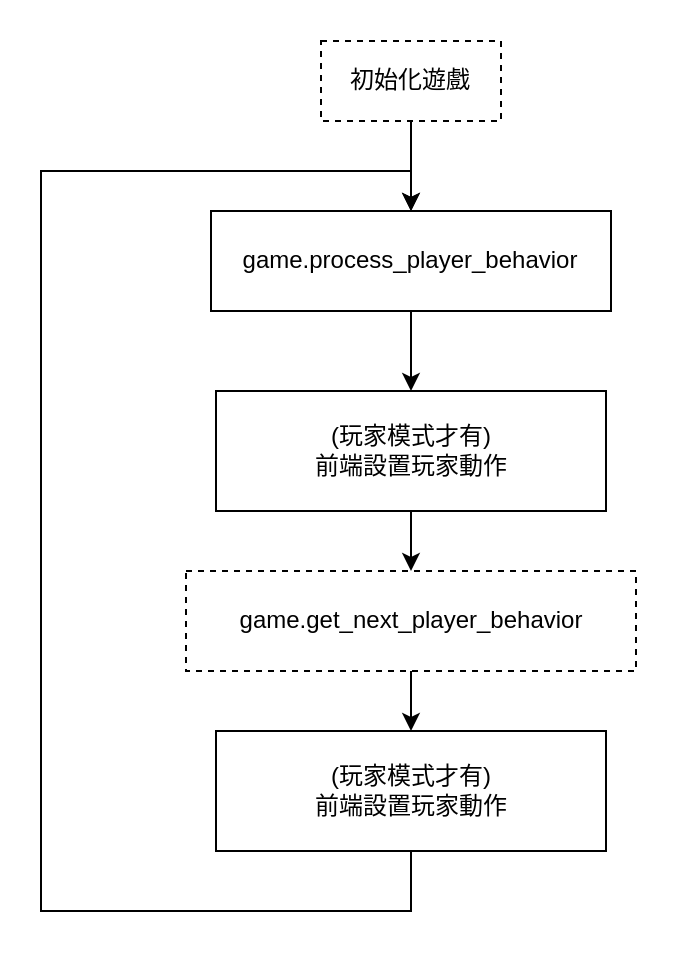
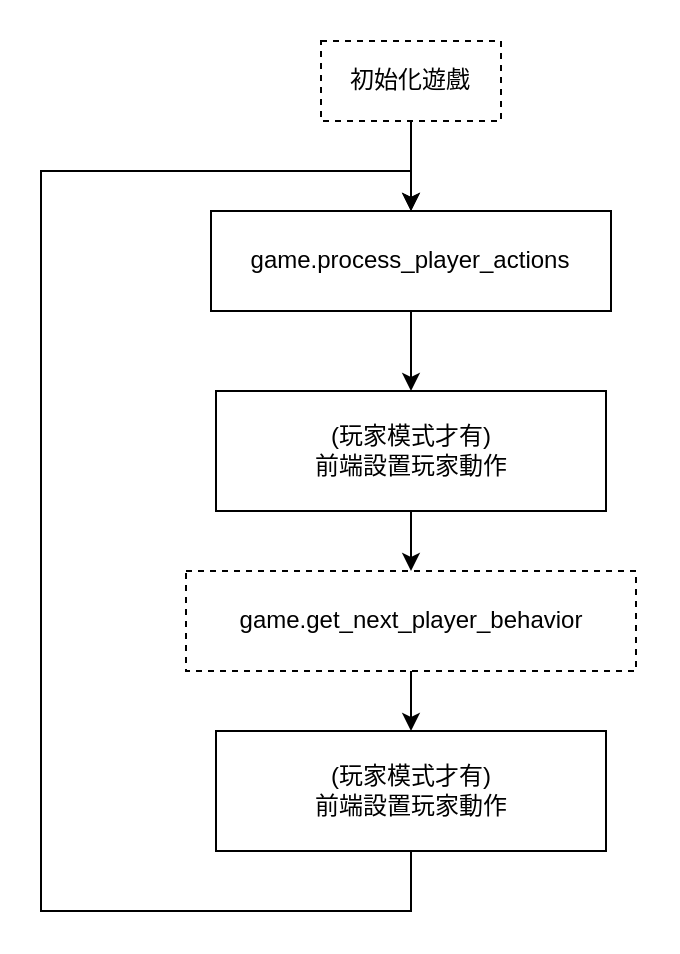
  <mxCell id="0" />
  <mxCell id="1" parent="0" />
  <mxCell id="2" style="edgeStyle=orthogonalEdgeStyle;rounded=0;orthogonalLoop=1;jettySize=auto;html=1;entryX=0.5;entryY=0;entryDx=0;entryDy=0;" edge="1" parent="1" source="3" target="5"><mxGeometry relative="1" as="geometry" /></mxCell>
  <mxCell id="3" value="初始化遊戲" style="rounded=0;whiteSpace=wrap;html=1;dashed=1;" vertex="1" parent="1"><mxGeometry x="160" y="20" width="90" height="40" as="geometry" /></mxCell>
  <mxCell id="4" style="edgeStyle=orthogonalEdgeStyle;rounded=0;orthogonalLoop=1;jettySize=auto;html=1;entryX=0.5;entryY=0;entryDx=0;entryDy=0;" edge="1" parent="1" source="5" target="7"><mxGeometry relative="1" as="geometry" /></mxCell>
- <mxCell id="5" value="game.process_player_behavior" style="rounded=0;whiteSpace=wrap;html=1;" vertex="1" parent="1"><mxGeometry x="105" y="105" width="200" height="50" as="geometry" /></mxCell>
+ <mxCell id="5" value="game.process_player_actions" style="rounded=0;whiteSpace=wrap;html=1;" vertex="1" parent="1"><mxGeometry x="105" y="105" width="200" height="50" as="geometry" /></mxCell>
  <mxCell id="6" style="edgeStyle=orthogonalEdgeStyle;rounded=0;orthogonalLoop=1;jettySize=auto;html=1;entryX=0.5;entryY=0;entryDx=0;entryDy=0;" edge="1" parent="1" source="7" target="9"><mxGeometry relative="1" as="geometry" /></mxCell>
  <mxCell id="7" value="(玩家模式才有)&lt;div&gt;前端設置玩家動作&lt;/div&gt;" style="rounded=0;whiteSpace=wrap;html=1;" vertex="1" parent="1"><mxGeometry x="107.5" y="195" width="195" height="60" as="geometry" /></mxCell>
  <mxCell id="8" style="edgeStyle=orthogonalEdgeStyle;rounded=0;orthogonalLoop=1;jettySize=auto;html=1;entryX=0.5;entryY=0;entryDx=0;entryDy=0;" edge="1" parent="1" source="9" target="11"><mxGeometry relative="1" as="geometry" /></mxCell>
  <mxCell id="9" value="game.get_next_player_behavior" style="rounded=0;whiteSpace=wrap;html=1;dashed=1;" vertex="1" parent="1"><mxGeometry x="92.5" y="285" width="225" height="50" as="geometry" /></mxCell>
  <mxCell id="10" style="edgeStyle=orthogonalEdgeStyle;rounded=0;orthogonalLoop=1;jettySize=auto;html=1;entryX=0.5;entryY=0;entryDx=0;entryDy=0;" edge="1" parent="1" source="11" target="5"><mxGeometry relative="1" as="geometry"><Array as="points"><mxPoint x="205" y="455" /><mxPoint x="20" y="455" /><mxPoint x="20" y="85" /><mxPoint x="205" y="85" /></Array></mxGeometry></mxCell>
  <mxCell id="11" value="&lt;div&gt;(玩家模式才有)&lt;/div&gt;前端設置玩家動作" style="rounded=0;whiteSpace=wrap;html=1;" vertex="1" parent="1"><mxGeometry x="107.5" y="365" width="195" height="60" as="geometry" /></mxCell>
